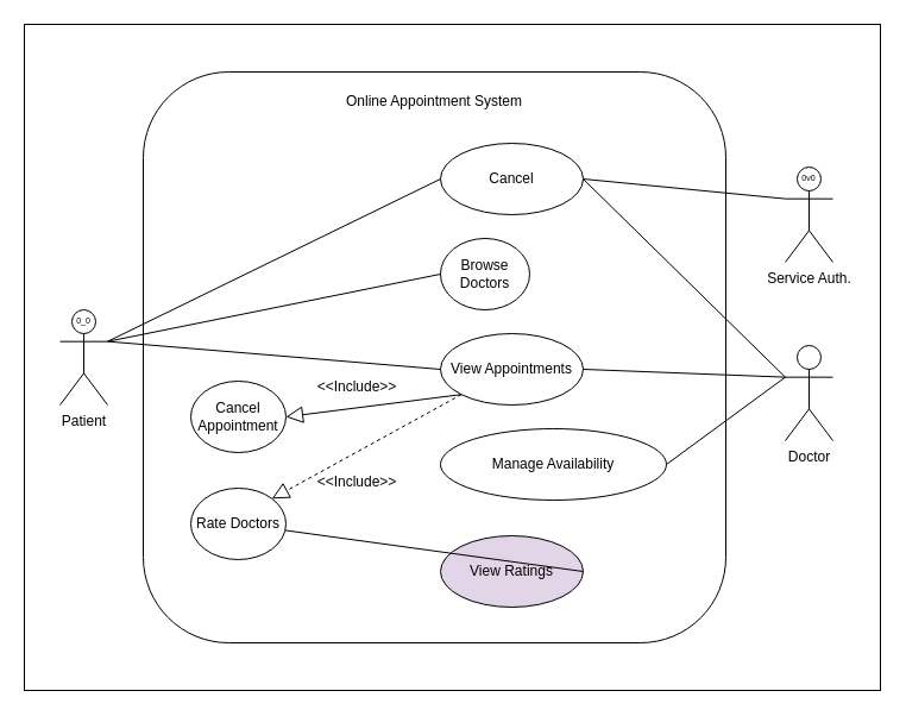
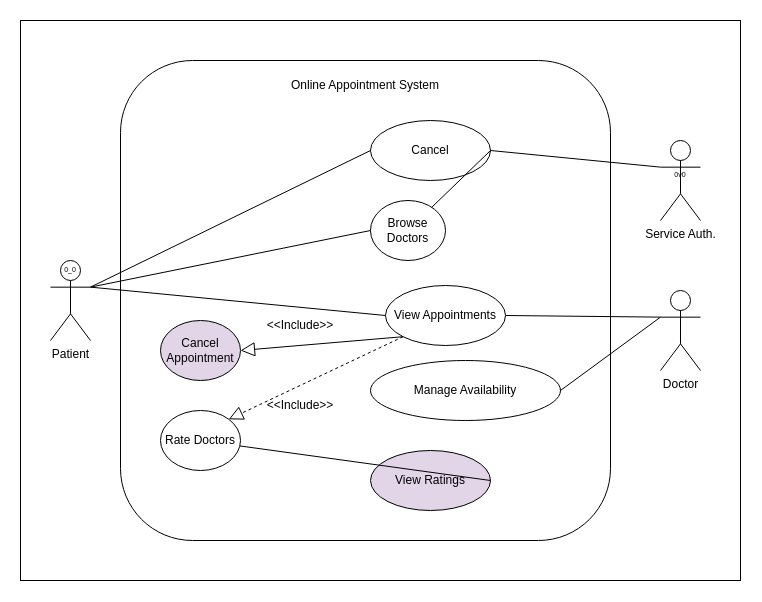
  <mxCell id="0" />
  <mxCell id="1" parent="0" />
  <mxCell id="2" value="" style="rounded=0;whiteSpace=wrap;html=1;" vertex="1" parent="1"><mxGeometry x="20" y="20" width="720" height="560" as="geometry" /></mxCell>
  <mxCell id="3" value="Patient&lt;div&gt;&lt;br&gt;&lt;/div&gt;" style="shape=umlActor;verticalLabelPosition=bottom;verticalAlign=top;html=1;outlineConnect=0;" vertex="1" parent="1"><mxGeometry x="50" y="260" width="40" height="80" as="geometry" /></mxCell>
  <mxCell id="4" value="Doctor" style="shape=umlActor;verticalLabelPosition=bottom;verticalAlign=top;html=1;outlineConnect=0;" vertex="1" parent="1"><mxGeometry x="660" y="290" width="40" height="80" as="geometry" /></mxCell>
  <mxCell id="5" value="Service Auth." style="shape=umlActor;verticalLabelPosition=bottom;verticalAlign=top;html=1;outlineConnect=0;" vertex="1" parent="1"><mxGeometry x="660" y="140" width="40" height="80" as="geometry" /></mxCell>
  <mxCell id="6" value="" style="rounded=1;whiteSpace=wrap;html=1;" vertex="1" parent="1"><mxGeometry x="120" y="60" width="490" height="480" as="geometry" /></mxCell>
  <mxCell id="7" value="Online Appointment System" style="text;html=1;align=center;verticalAlign=middle;whiteSpace=wrap;rounded=0;" vertex="1" parent="1"><mxGeometry x="235" y="70" width="260" height="30" as="geometry" /></mxCell>
  <mxCell id="8" value="Cancel" style="ellipse;whiteSpace=wrap;html=1;" vertex="1" parent="1"><mxGeometry x="370" y="120" width="120" height="60" as="geometry" /></mxCell>
  <mxCell id="9" value="Browse Doctors" style="ellipse;whiteSpace=wrap;html=1;" vertex="1" parent="1"><mxGeometry x="370" y="200" width="75" height="60" as="geometry" /></mxCell>
- <mxCell id="10" value="View Appointments" style="ellipse;whiteSpace=wrap;html=1;" vertex="1" parent="1"><mxGeometry x="370" y="280" width="120" height="60" as="geometry" /></mxCell>
+ <mxCell id="10" value="View Appointments" style="ellipse;whiteSpace=wrap;html=1;" vertex="1" parent="1"><mxGeometry x="385" y="285" width="120" height="60" as="geometry" /></mxCell>
  <mxCell id="11" value="Manage Availability" style="ellipse;whiteSpace=wrap;html=1;" vertex="1" parent="1"><mxGeometry x="370" y="360" width="190" height="60" as="geometry" /></mxCell>
  <mxCell id="12" value="View Ratings" style="ellipse;whiteSpace=wrap;html=1;fillColor=#e1d5e7;" vertex="1" parent="1"><mxGeometry x="370" y="450" width="120" height="60" as="geometry" /></mxCell>
- <mxCell id="13" value="Cancel Appointment" style="ellipse;whiteSpace=wrap;html=1;" vertex="1" parent="1"><mxGeometry x="160" y="320" width="80" height="60" as="geometry" /></mxCell>
+ <mxCell id="13" value="Cancel Appointment" style="ellipse;whiteSpace=wrap;html=1;fillColor=#e1d5e7;" vertex="1" parent="1"><mxGeometry x="160" y="320" width="80" height="60" as="geometry" /></mxCell>
  <mxCell id="14" value="Rate Doctors" style="ellipse;whiteSpace=wrap;html=1;" vertex="1" parent="1"><mxGeometry x="160" y="410" width="80" height="60" as="geometry" /></mxCell>
  <mxCell id="15" value="" style="endArrow=none;html=1;rounded=0;exitX=0;exitY=0.5;exitDx=0;exitDy=0;entryX=1;entryY=0.333;entryDx=0;entryDy=0;entryPerimeter=0;" edge="1" parent="1" source="8" target="3"><mxGeometry width="50" height="50" relative="1" as="geometry"><mxPoint x="410" y="350" as="sourcePoint" /><mxPoint x="220" y="290" as="targetPoint" /></mxGeometry></mxCell>
  <mxCell id="16" value="" style="endArrow=none;html=1;rounded=0;exitX=1;exitY=0.333;exitDx=0;exitDy=0;exitPerimeter=0;entryX=0;entryY=0.5;entryDx=0;entryDy=0;" edge="1" parent="1" source="3" target="9"><mxGeometry width="50" height="50" relative="1" as="geometry"><mxPoint x="410" y="350" as="sourcePoint" /><mxPoint x="460" y="300" as="targetPoint" /></mxGeometry></mxCell>
  <mxCell id="17" value="" style="endArrow=none;html=1;rounded=0;exitX=1;exitY=0.333;exitDx=0;exitDy=0;exitPerimeter=0;entryX=0;entryY=0.5;entryDx=0;entryDy=0;" edge="1" parent="1" source="3" target="10"><mxGeometry width="50" height="50" relative="1" as="geometry"><mxPoint x="410" y="350" as="sourcePoint" /><mxPoint x="460" y="300" as="targetPoint" /></mxGeometry></mxCell>
- <mxCell id="18" value="" style="endArrow=none;html=1;rounded=0;exitX=1;exitY=0.5;exitDx=0;exitDy=0;entryX=0;entryY=0.333;entryDx=0;entryDy=0;entryPerimeter=0;" edge="1" parent="1" source="8" target="4"><mxGeometry width="50" height="50" relative="1" as="geometry"><mxPoint x="410" y="350" as="sourcePoint" /><mxPoint x="460" y="300" as="targetPoint" /></mxGeometry></mxCell>
+ <mxCell id="18" value="" style="endArrow=none;html=1;rounded=0;exitX=1;exitY=0.5;exitDx=0;exitDy=0;" edge="1" parent="1" source="8" target="9"><mxGeometry width="50" height="50" relative="1" as="geometry"><mxPoint x="410" y="350" as="sourcePoint" /><mxPoint x="460" y="300" as="targetPoint" /></mxGeometry></mxCell>
  <mxCell id="19" value="" style="endArrow=none;html=1;rounded=0;entryX=0;entryY=0.333;entryDx=0;entryDy=0;entryPerimeter=0;exitX=1;exitY=0.5;exitDx=0;exitDy=0;" edge="1" parent="1" source="10" target="4"><mxGeometry width="50" height="50" relative="1" as="geometry"><mxPoint x="410" y="350" as="sourcePoint" /><mxPoint x="460" y="300" as="targetPoint" /></mxGeometry></mxCell>
  <mxCell id="20" value="" style="endArrow=none;html=1;rounded=0;entryX=0;entryY=0.333;entryDx=0;entryDy=0;entryPerimeter=0;exitX=1;exitY=0.5;exitDx=0;exitDy=0;" edge="1" parent="1" source="11" target="4"><mxGeometry width="50" height="50" relative="1" as="geometry"><mxPoint x="410" y="350" as="sourcePoint" /><mxPoint x="460" y="300" as="targetPoint" /></mxGeometry></mxCell>
  <mxCell id="21" value="" style="endArrow=none;html=1;rounded=0;exitX=1;exitY=0.5;exitDx=0;exitDy=0;" edge="1" parent="1" source="12" target="14"><mxGeometry width="50" height="50" relative="1" as="geometry"><mxPoint x="410" y="350" as="sourcePoint" /><mxPoint x="460" y="300" as="targetPoint" /></mxGeometry></mxCell>
  <mxCell id="22" value="" style="endArrow=block;dashed=0;endFill=0;endSize=12;html=1;rounded=0;exitX=0;exitY=1;exitDx=0;exitDy=0;entryX=1;entryY=0.5;entryDx=0;entryDy=0;" edge="1" parent="1" source="10" target="13"><mxGeometry width="160" relative="1" as="geometry"><mxPoint x="170" y="410" as="sourcePoint" /><mxPoint x="330" y="410" as="targetPoint" /></mxGeometry></mxCell>
  <mxCell id="23" value="&amp;lt;&amp;lt;Include&amp;gt;&amp;gt;" style="text;html=1;align=center;verticalAlign=middle;whiteSpace=wrap;rounded=0;" vertex="1" parent="1"><mxGeometry x="270" y="310" width="60" height="30" as="geometry" /></mxCell>
  <mxCell id="24" value="" style="endArrow=block;dashed=1;endFill=0;endSize=12;html=1;rounded=0;exitX=0;exitY=1;exitDx=0;exitDy=0;entryX=1;entryY=0;entryDx=0;entryDy=0;" edge="1" parent="1" source="10" target="14"><mxGeometry width="160" relative="1" as="geometry"><mxPoint x="388" y="331" as="sourcePoint" /><mxPoint x="288" y="399" as="targetPoint" /></mxGeometry></mxCell>
  <mxCell id="25" value="&amp;lt;&amp;lt;Include&amp;gt;&amp;gt;" style="text;html=1;align=center;verticalAlign=middle;whiteSpace=wrap;rounded=0;" vertex="1" parent="1"><mxGeometry x="270" y="390" width="60" height="30" as="geometry" /></mxCell>
  <mxCell id="26" value="" style="endArrow=none;html=1;rounded=0;entryX=0;entryY=0.333;entryDx=0;entryDy=0;entryPerimeter=0;exitX=1;exitY=0.5;exitDx=0;exitDy=0;" edge="1" parent="1" source="8" target="5"><mxGeometry width="50" height="50" relative="1" as="geometry"><mxPoint x="410" y="350" as="sourcePoint" /><mxPoint x="460" y="300" as="targetPoint" /></mxGeometry></mxCell>
  <mxCell id="27" value="0_0" style="text;html=1;align=center;verticalAlign=middle;whiteSpace=wrap;rounded=0;fontSize=7;" vertex="1" parent="1"><mxGeometry x="56" y="260" width="28" height="20" as="geometry" /></mxCell>
- <mxCell id="28" value="0ν0" style="text;html=1;align=center;verticalAlign=middle;whiteSpace=wrap;rounded=0;fontSize=7;" vertex="1" parent="1"><mxGeometry x="666" y="140" width="28" height="20" as="geometry" /></mxCell>
+ <mxCell id="28" value="0ν0" style="text;html=1;align=center;verticalAlign=middle;whiteSpace=wrap;rounded=0;fontSize=7;" vertex="1" parent="1"><mxGeometry x="666" y="165" width="28" height="20" as="geometry" /></mxCell>
